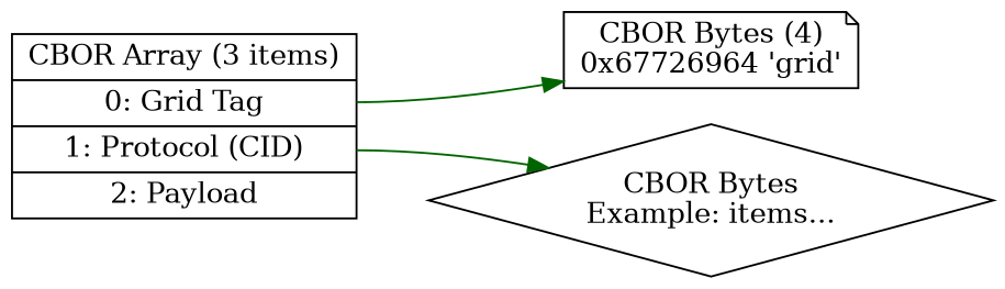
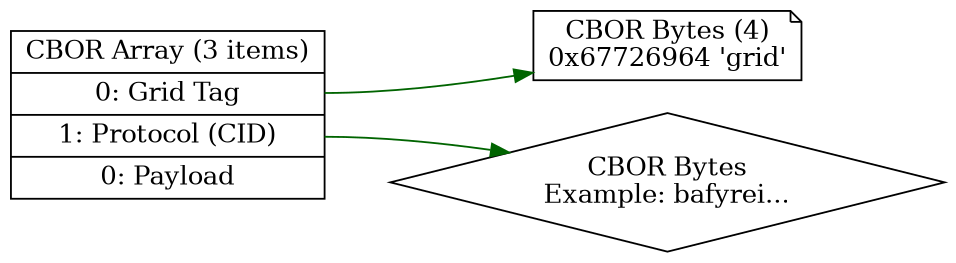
  digraph {
    rankdir=LR
    edge [color=darkgreen]
-   n1 [label="CBOR Array (3 items)|<f0> 0: Grid Tag|<f1> 1: Protocol (CID)|<f2> 2: Payload" shape=record]
+   n1 [label="CBOR Array (3 items)|<f0> 0: Grid Tag|<f1> 1: Protocol (CID)|<f2> 0: Payload" shape=record]
    n2 [label="CBOR Bytes (4)\n0x67726964 'grid'" shape=note]
-   n3 [label="CBOR Bytes\nExample: items..." shape=diamond]
+   n3 [label="CBOR Bytes\nExample: bafyrei..." shape=diamond]
    n1 -> n2 [tailport=f0]
    n1 -> n3 [tailport=f1]
  }
